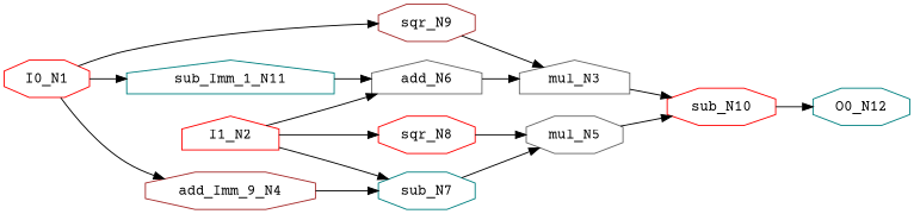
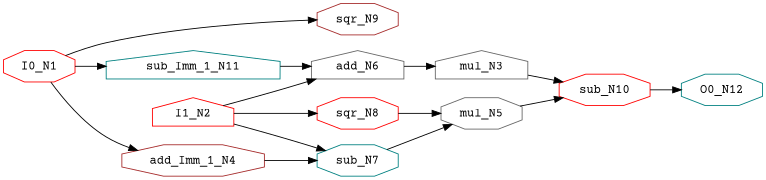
  digraph {
    fontname="Courier Prime"
    rankdir=LR
    node [color=red fontname="Courier Prime" ntype=operation shape=octagon]
    edge [fontname="Courier Prime"]
    n1 [color=teal label=O0_N12 ntype=outvar]
    n2 [label=sub_N10]
    n3 [color=teal label=sub_Imm_1_N11 shape=house]
    n4 [color=gray40 label=add_N6 shape=house]
    n5 [color=gray40 label=mul_N3 shape=house]
    n6 [label=sqr_N8]
    n7 [color=gray40 label=mul_N5]
    n8 [color=brown label=sqr_N9]
    n9 [label=I0_N1 ntype=invar]
-   n10 [color=brown label=add_Imm_9_N4]
+   n10 [color=brown label=add_Imm_1_N4]
    n11 [color=teal label=sub_N7]
    n12 [label=I1_N2 ntype=invar shape=house]
    n2 -> n1
    n3 -> n4
    n4 -> n5
    n5 -> n2
    n6 -> n7
    n7 -> n2
-   n8 -> n5
    n9 -> n3
    n9 -> n8
    n9 -> n10
    n10 -> n11
    n11 -> n7
    n12 -> n4
    n12 -> n6
    n12 -> n11
  }
